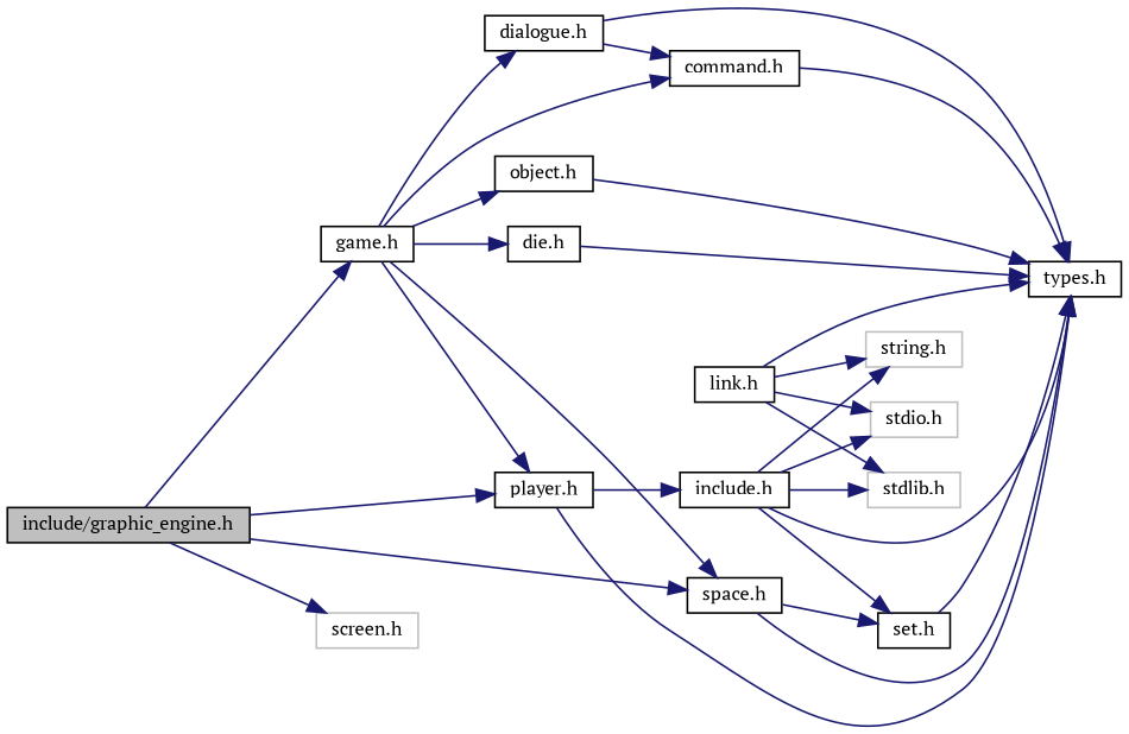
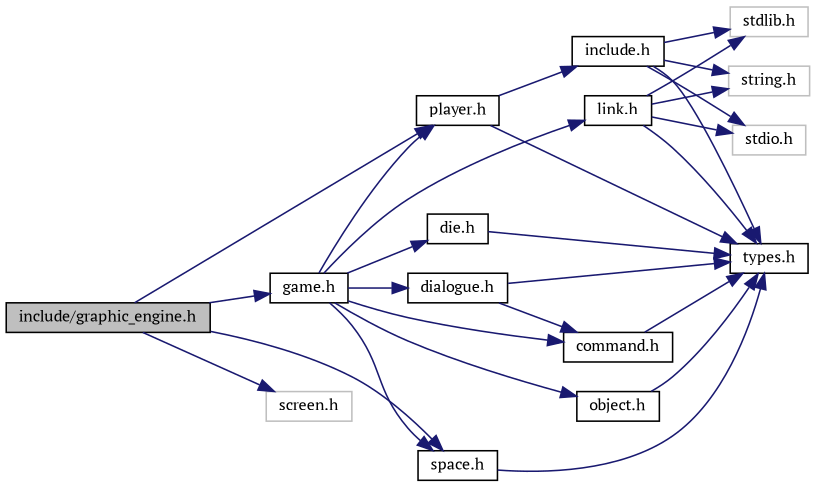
  digraph {
    fontname="PT Serif"
    rankdir=LR
    node [color=black fillcolor=white fontname="PT Serif" fontsize=10 shape=record style=filled]
    edge [color=midnightblue fontname="PT Serif" fontsize=10 labelfontname=Helvetica labelfontsize=10 style=solid]
    n1 [fillcolor=grey75 fontcolor=black height=0.2 label="include/graphic_engine.h" width=0.4]
    n2 [height=0.2 label="space.h" width=0.4]
    n3 [height=0.2 label="player.h" width=0.4]
    n4 [height=0.2 label="game.h" width=0.4]
    n5 [color=grey75 height=0.2 label="screen.h" width=0.4]
    n6 [height=0.2 label="types.h" width=0.4]
-   n7 [height=0.2 label="set.h" width=0.4]
    n8 [height=0.2 label="include.h" width=0.4]
    n9 [height=0.2 label="command.h" width=0.4]
    n10 [height=0.2 label="object.h" width=0.4]
    n11 [height=0.2 label="die.h" width=0.4]
    n12 [height=0.2 label="link.h" width=0.4]
    n13 [height=0.2 label="dialogue.h" width=0.4]
    n14 [color=grey75 height=0.2 label="stdio.h" width=0.4]
    n15 [color=grey75 height=0.2 label="stdlib.h" width=0.4]
    n16 [color=grey75 height=0.2 label="string.h" width=0.4]
    n1 -> n2
    n1 -> n3
    n1 -> n4
    n1 -> n5
    n2 -> n6
-   n2 -> n7
    n3 -> n6
    n3 -> n8
    n4 -> n2
    n4 -> n3
    n4 -> n9
    n4 -> n10
    n4 -> n11
+   n4 -> n12
    n4 -> n13
-   n7 -> n6
    n8 -> n6
-   n8 -> n7
    n8 -> n14
    n8 -> n15
    n8 -> n16
    n9 -> n6
    n10 -> n6
    n11 -> n6
    n12 -> n6
    n12 -> n14
    n12 -> n15
    n12 -> n16
    n13 -> n6
    n13 -> n9
  }
